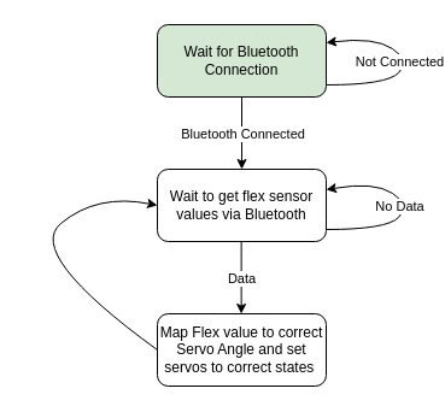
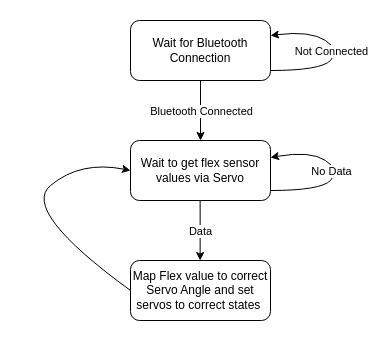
  <mxCell id="0" />
  <mxCell id="1" parent="0" />
  <mxCell id="2" value="" style="endArrow=classic;html=1;rounded=0;exitX=0.5;exitY=1;exitDx=0;exitDy=0;" edge="1" parent="1" source="4"><mxGeometry width="50" height="50" relative="1" as="geometry"><mxPoint x="180" y="60" as="sourcePoint" /><mxPoint x="200" y="140" as="targetPoint" /></mxGeometry></mxCell>
  <mxCell id="3" value="Bluetooth Connected" style="edgeLabel;html=1;align=center;verticalAlign=middle;resizable=0;points=[];" vertex="1" connectable="0" parent="2"><mxGeometry x="-0.421" y="1" relative="1" as="geometry"><mxPoint x="-1" y="13" as="offset" /></mxGeometry></mxCell>
- <mxCell id="4" value="Wait for Bluetooth Connection" style="rounded=1;whiteSpace=wrap;html=1;fillColor=#d5e8d4;" vertex="1" parent="1"><mxGeometry x="130" y="20" width="140" height="60" as="geometry" /></mxCell>
+ <mxCell id="4" value="Wait for Bluetooth Connection" style="rounded=1;whiteSpace=wrap;html=1;" vertex="1" parent="1"><mxGeometry x="130" y="20" width="140" height="60" as="geometry" /></mxCell>
  <mxCell id="5" value="" style="curved=1;endArrow=classic;html=1;rounded=0;entryX=1;entryY=0.25;entryDx=0;entryDy=0;" edge="1" parent="1" target="4"><mxGeometry width="50" height="50" relative="1" as="geometry"><mxPoint x="270" y="70" as="sourcePoint" /><mxPoint x="320" y="20" as="targetPoint" /><Array as="points"><mxPoint x="320" y="70" /><mxPoint x="340" y="50" /><mxPoint x="310" y="30" /></Array></mxGeometry></mxCell>
  <mxCell id="6" value="Not Connected" style="edgeLabel;html=1;align=center;verticalAlign=middle;resizable=0;points=[];" vertex="1" connectable="0" parent="5"><mxGeometry x="-0.516" y="4" relative="1" as="geometry"><mxPoint x="23" y="-16" as="offset" /></mxGeometry></mxCell>
- <mxCell id="7" value="Wait to get flex sensor values via Bluetooth" style="rounded=1;whiteSpace=wrap;html=1;" vertex="1" parent="1"><mxGeometry x="130" y="140" width="140" height="60" as="geometry" /></mxCell>
+ <mxCell id="7" value="Wait to get flex sensor values via Servo" style="rounded=1;whiteSpace=wrap;html=1;" vertex="1" parent="1"><mxGeometry x="130" y="140" width="140" height="60" as="geometry" /></mxCell>
  <mxCell id="8" value="" style="curved=1;endArrow=classic;html=1;rounded=0;entryX=1;entryY=0.25;entryDx=0;entryDy=0;" edge="1" parent="1"><mxGeometry width="50" height="50" relative="1" as="geometry"><mxPoint x="270" y="190" as="sourcePoint" /><mxPoint x="270" y="157" as="targetPoint" /><Array as="points"><mxPoint x="320" y="190" /><mxPoint x="340" y="170" /><mxPoint x="310" y="150" /></Array></mxGeometry></mxCell>
  <mxCell id="9" value="No Data" style="edgeLabel;html=1;align=center;verticalAlign=middle;resizable=0;points=[];" vertex="1" connectable="0" parent="8"><mxGeometry x="-0.516" y="4" relative="1" as="geometry"><mxPoint x="23" y="-16" as="offset" /></mxGeometry></mxCell>
  <mxCell id="10" value="" style="endArrow=classic;html=1;rounded=0;exitX=0.5;exitY=1;exitDx=0;exitDy=0;" edge="1" parent="1"><mxGeometry width="50" height="50" relative="1" as="geometry"><mxPoint x="199.64" y="200" as="sourcePoint" /><mxPoint x="199.64" y="260" as="targetPoint" /></mxGeometry></mxCell>
  <mxCell id="11" value="Data" style="edgeLabel;html=1;align=center;verticalAlign=middle;resizable=0;points=[];" vertex="1" connectable="0" parent="10"><mxGeometry x="-0.421" y="1" relative="1" as="geometry"><mxPoint x="-1" y="13" as="offset" /></mxGeometry></mxCell>
  <mxCell id="12" value="Map Flex value to correct Servo Angle and set servos to correct states&amp;nbsp;" style="rounded=1;whiteSpace=wrap;html=1;" vertex="1" parent="1"><mxGeometry x="130" y="260" width="140" height="60" as="geometry" /></mxCell>
  <mxCell id="13" value="" style="curved=1;endArrow=classic;html=1;rounded=0;entryX=0;entryY=0.5;entryDx=0;entryDy=0;" edge="1" parent="1" source="12" target="7"><mxGeometry width="50" height="50" relative="1" as="geometry"><mxPoint x="220" y="280" as="sourcePoint" /><mxPoint x="270" y="230" as="targetPoint" /><Array as="points"><mxPoint x="130" y="290" /><mxPoint x="20" y="210" /><mxPoint x="80" y="160" /></Array></mxGeometry></mxCell>
